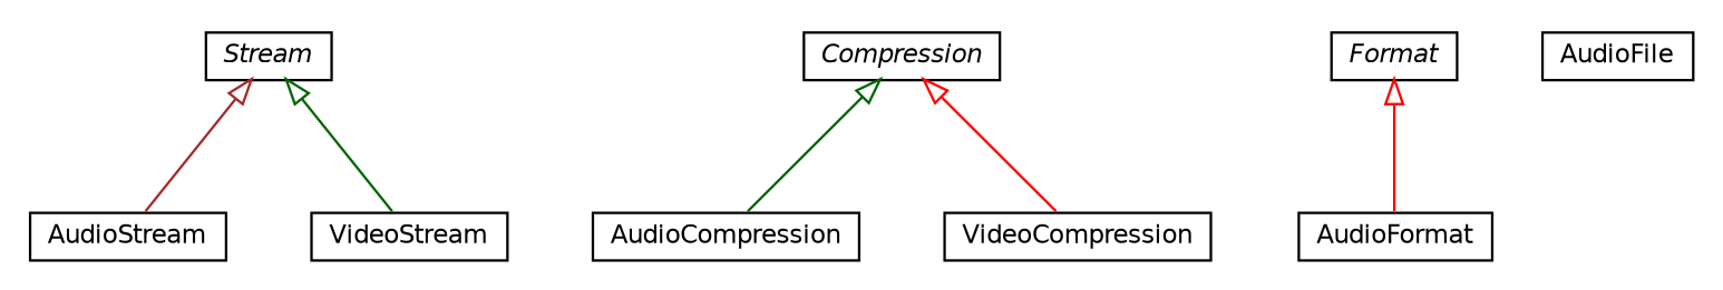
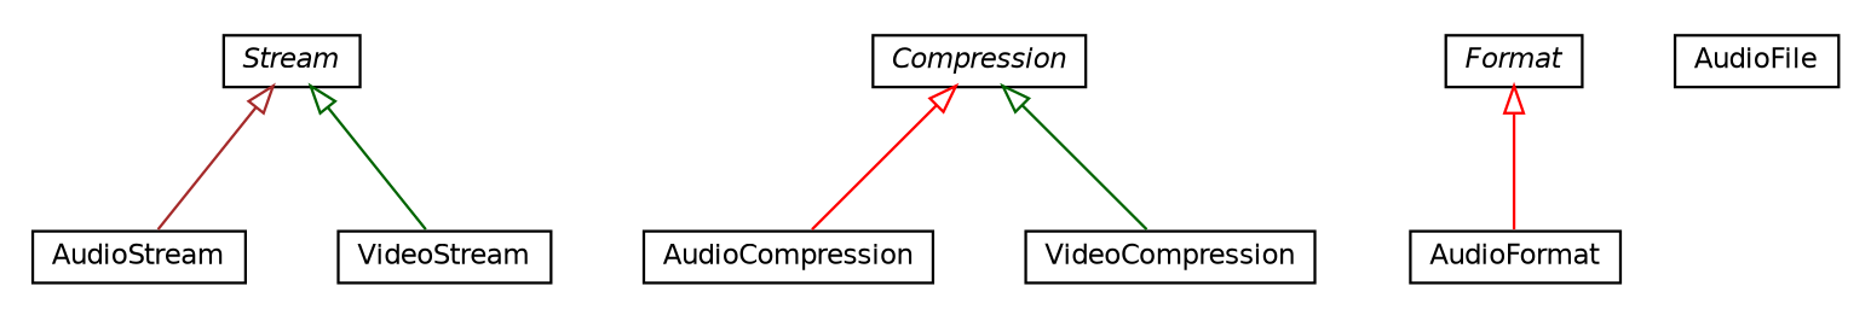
  digraph {
    fontname="DejaVu Sans"
    nodesep=0.25
    ranksep=0.5
    node [fontcolor=black fontname="DejaVu Sans" fontsize=10.0 shape=plaintext]
    edge [arrowtail=empty color=darkgreen dir=back fontname="DejaVu Sans" fontsize=10 headport=p labelfontname=Helvetica labelfontsize=10 tailport=p]
    n1 [label=<<table title="org.universAAL.ontology.av.streaming.Stream" border="0" cellborder="1" cellspacing="0" cellpadding="2" port="p" href="./Stream.html"> 		<tr><td><table border="0" cellspacing="0" cellpadding="1"> <tr><td align="center" balign="center"><font face="Helvetica-Oblique"> Stream </font></td></tr> 		</table></td></tr> 		</table>>]
    n2 [label=<<table title="org.universAAL.ontology.av.streaming.AudioStream" border="0" cellborder="1" cellspacing="0" cellpadding="2" port="p" href="./AudioStream.html"> 		<tr><td><table border="0" cellspacing="0" cellpadding="1"> <tr><td align="center" balign="center"> AudioStream </td></tr> 		</table></td></tr> 		</table>>]
    n3 [label=<<table title="org.universAAL.ontology.av.streaming.VideoStream" border="0" cellborder="1" cellspacing="0" cellpadding="2" port="p" href="./VideoStream.html"> 		<tr><td><table border="0" cellspacing="0" cellpadding="1"> <tr><td align="center" balign="center"> VideoStream </td></tr> 		</table></td></tr> 		</table>>]
    n4 [label=<<table title="org.universAAL.ontology.av.streaming.AudioCompression" border="0" cellborder="1" cellspacing="0" cellpadding="2" port="p" href="./AudioCompression.html"> 		<tr><td><table border="0" cellspacing="0" cellpadding="1"> <tr><td align="center" balign="center"> AudioCompression </td></tr> 		</table></td></tr> 		</table>>]
    n5 [label=<<table title="org.universAAL.ontology.av.streaming.Format" border="0" cellborder="1" cellspacing="0" cellpadding="2" port="p" href="./Format.html"> 		<tr><td><table border="0" cellspacing="0" cellpadding="1"> <tr><td align="center" balign="center"><font face="Helvetica-Oblique"> Format </font></td></tr> 		</table></td></tr> 		</table>>]
    n6 [label=<<table title="org.universAAL.ontology.av.streaming.AudioFormat" border="0" cellborder="1" cellspacing="0" cellpadding="2" port="p" href="./AudioFormat.html"> 		<tr><td><table border="0" cellspacing="0" cellpadding="1"> <tr><td align="center" balign="center"> AudioFormat </td></tr> 		</table></td></tr> 		</table>>]
    n7 [label=<<table title="org.universAAL.ontology.av.streaming.VideoCompression" border="0" cellborder="1" cellspacing="0" cellpadding="2" port="p" href="./VideoCompression.html"> 		<tr><td><table border="0" cellspacing="0" cellpadding="1"> <tr><td align="center" balign="center"> VideoCompression </td></tr> 		</table></td></tr> 		</table>>]
    n8 [label=<<table title="org.universAAL.ontology.av.streaming.AudioFile" border="0" cellborder="1" cellspacing="0" cellpadding="2" port="p" href="./AudioFile.html"> 		<tr><td><table border="0" cellspacing="0" cellpadding="1"> <tr><td align="center" balign="center"> AudioFile </td></tr> 		</table></td></tr> 		</table>>]
    n9 [label=<<table title="org.universAAL.ontology.av.streaming.Compression" border="0" cellborder="1" cellspacing="0" cellpadding="2" port="p" href="./Compression.html"> 		<tr><td><table border="0" cellspacing="0" cellpadding="1"> <tr><td align="center" balign="center"><font face="Helvetica-Oblique"> Compression </font></td></tr> 		</table></td></tr> 		</table>>]
    n1 -> n2 [color=brown]
    n1 -> n3
    n5 -> n6 [color=red]
-   n9 -> n4
-   n9 -> n7 [color=red]
+   n9 -> n4 [color=red]
+   n9 -> n7
  }
